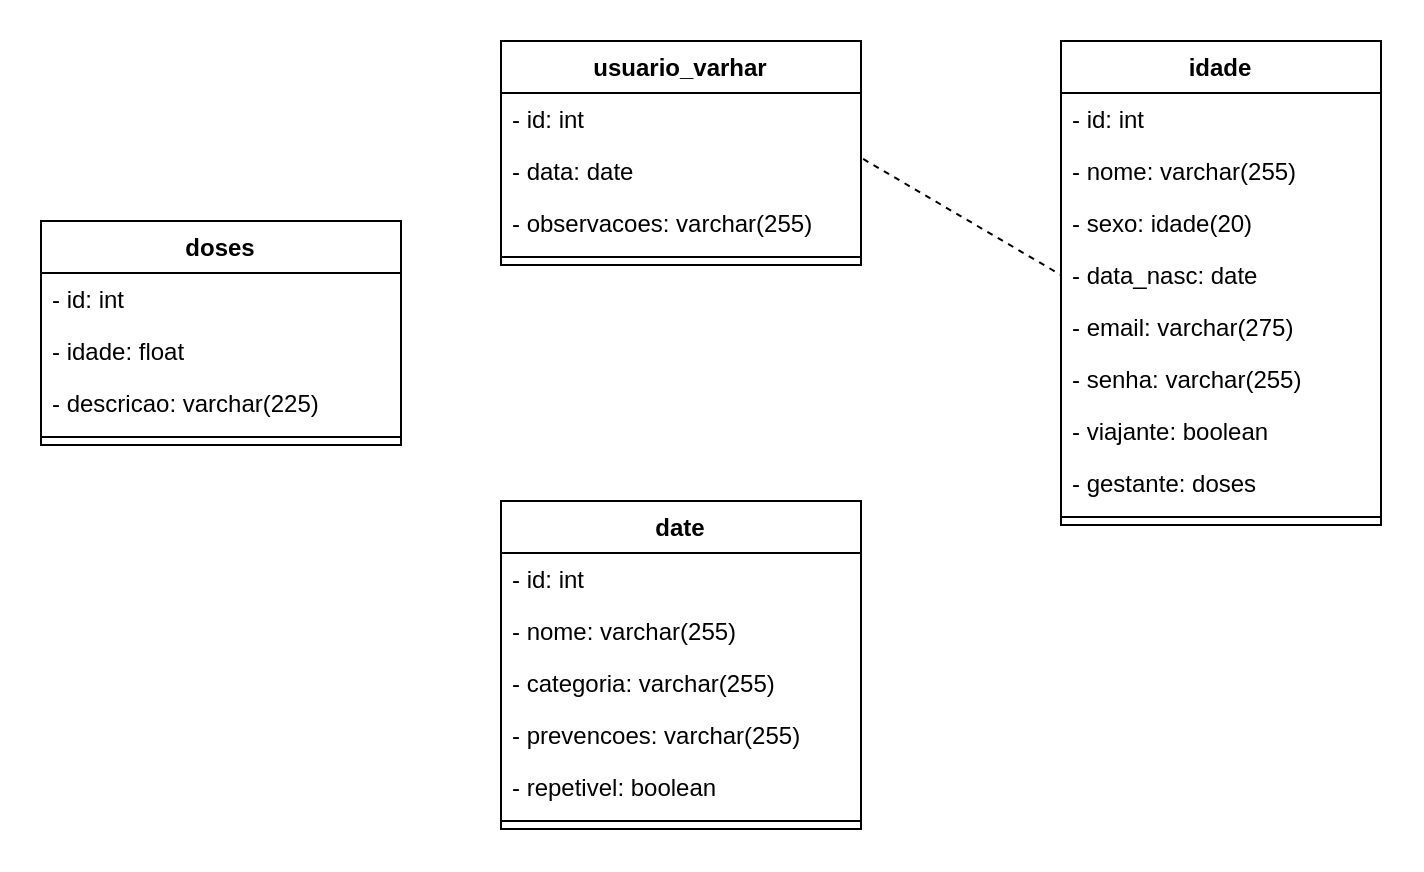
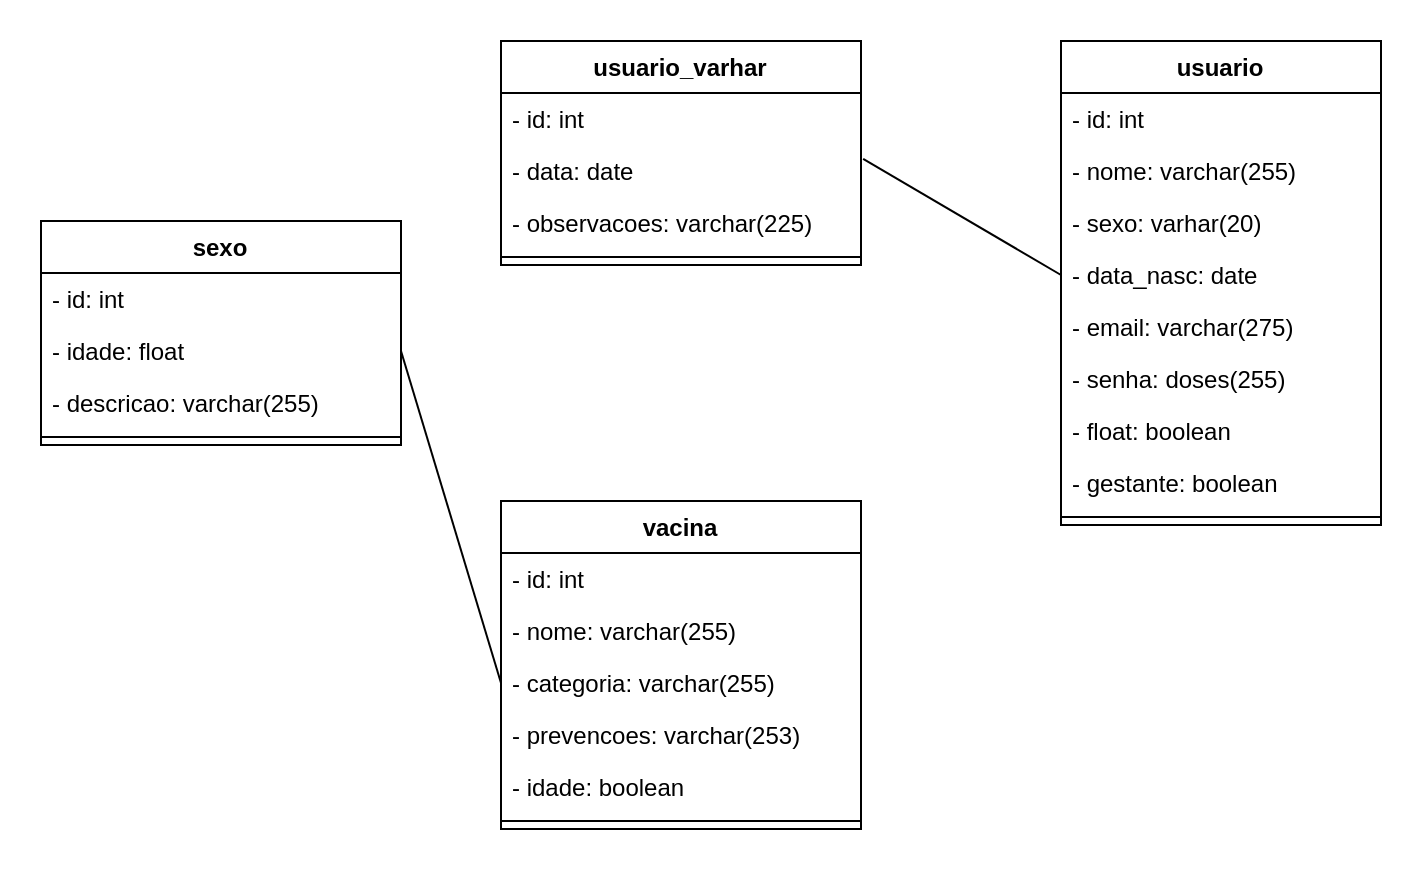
  <mxCell id="0" />
  <mxCell id="1" parent="0" />
- <mxCell id="2" value="idade" style="swimlane;fontStyle=1;align=center;verticalAlign=top;childLayout=stackLayout;horizontal=1;startSize=26;horizontalStack=0;resizeParent=1;resizeParentMax=0;resizeLast=0;collapsible=1;marginBottom=0;" parent="1" vertex="1"><mxGeometry x="530" y="20" width="160" height="242" as="geometry" /></mxCell>
+ <mxCell id="2" value="usuario" style="swimlane;fontStyle=1;align=center;verticalAlign=top;childLayout=stackLayout;horizontal=1;startSize=26;horizontalStack=0;resizeParent=1;resizeParentMax=0;resizeLast=0;collapsible=1;marginBottom=0;" parent="1" vertex="1"><mxGeometry x="530" y="20" width="160" height="242" as="geometry" /></mxCell>
  <mxCell id="3" value="- id: int" style="text;strokeColor=none;fillColor=none;align=left;verticalAlign=top;spacingLeft=4;spacingRight=4;overflow=hidden;rotatable=0;points=[[0,0.5],[1,0.5]];portConstraint=eastwest;" parent="2" vertex="1"><mxGeometry y="26" width="160" height="26" as="geometry" /></mxCell>
  <mxCell id="4" value="- nome: varchar(255)" style="text;strokeColor=none;fillColor=none;align=left;verticalAlign=top;spacingLeft=4;spacingRight=4;overflow=hidden;rotatable=0;points=[[0,0.5],[1,0.5]];portConstraint=eastwest;" parent="2" vertex="1"><mxGeometry y="52" width="160" height="26" as="geometry" /></mxCell>
- <mxCell id="5" value="- sexo: idade(20)" style="text;strokeColor=none;fillColor=none;align=left;verticalAlign=top;spacingLeft=4;spacingRight=4;overflow=hidden;rotatable=0;points=[[0,0.5],[1,0.5]];portConstraint=eastwest;" parent="2" vertex="1"><mxGeometry y="78" width="160" height="26" as="geometry" /></mxCell>
+ <mxCell id="5" value="- sexo: varhar(20)" style="text;strokeColor=none;fillColor=none;align=left;verticalAlign=top;spacingLeft=4;spacingRight=4;overflow=hidden;rotatable=0;points=[[0,0.5],[1,0.5]];portConstraint=eastwest;" parent="2" vertex="1"><mxGeometry y="78" width="160" height="26" as="geometry" /></mxCell>
  <mxCell id="6" value="- data_nasc: date" style="text;strokeColor=none;fillColor=none;align=left;verticalAlign=top;spacingLeft=4;spacingRight=4;overflow=hidden;rotatable=0;points=[[0,0.5],[1,0.5]];portConstraint=eastwest;" parent="2" vertex="1"><mxGeometry y="104" width="160" height="26" as="geometry" /></mxCell>
  <mxCell id="7" value="- email: varchar(275)" style="text;strokeColor=none;fillColor=none;align=left;verticalAlign=top;spacingLeft=4;spacingRight=4;overflow=hidden;rotatable=0;points=[[0,0.5],[1,0.5]];portConstraint=eastwest;" parent="2" vertex="1"><mxGeometry y="130" width="160" height="26" as="geometry" /></mxCell>
- <mxCell id="8" value="- senha: varchar(255)" style="text;strokeColor=none;fillColor=none;align=left;verticalAlign=top;spacingLeft=4;spacingRight=4;overflow=hidden;rotatable=0;points=[[0,0.5],[1,0.5]];portConstraint=eastwest;" vertex="1" parent="2"><mxGeometry y="156" width="160" height="26" as="geometry" /></mxCell>
- <mxCell id="9" value="- viajante: boolean" style="text;strokeColor=none;fillColor=none;align=left;verticalAlign=top;spacingLeft=4;spacingRight=4;overflow=hidden;rotatable=0;points=[[0,0.5],[1,0.5]];portConstraint=eastwest;" parent="2" vertex="1"><mxGeometry y="182" width="160" height="26" as="geometry" /></mxCell>
- <mxCell id="10" value="- gestante: doses" style="text;strokeColor=none;fillColor=none;align=left;verticalAlign=top;spacingLeft=4;spacingRight=4;overflow=hidden;rotatable=0;points=[[0,0.5],[1,0.5]];portConstraint=eastwest;" vertex="1" parent="2"><mxGeometry y="208" width="160" height="26" as="geometry" /></mxCell>
+ <mxCell id="8" value="- senha: doses(255)" style="text;strokeColor=none;fillColor=none;align=left;verticalAlign=top;spacingLeft=4;spacingRight=4;overflow=hidden;rotatable=0;points=[[0,0.5],[1,0.5]];portConstraint=eastwest;" vertex="1" parent="2"><mxGeometry y="156" width="160" height="26" as="geometry" /></mxCell>
+ <mxCell id="9" value="- float: boolean" style="text;strokeColor=none;fillColor=none;align=left;verticalAlign=top;spacingLeft=4;spacingRight=4;overflow=hidden;rotatable=0;points=[[0,0.5],[1,0.5]];portConstraint=eastwest;" parent="2" vertex="1"><mxGeometry y="182" width="160" height="26" as="geometry" /></mxCell>
+ <mxCell id="10" value="- gestante: boolean" style="text;strokeColor=none;fillColor=none;align=left;verticalAlign=top;spacingLeft=4;spacingRight=4;overflow=hidden;rotatable=0;points=[[0,0.5],[1,0.5]];portConstraint=eastwest;" vertex="1" parent="2"><mxGeometry y="208" width="160" height="26" as="geometry" /></mxCell>
  <mxCell id="11" value="" style="line;strokeWidth=1;fillColor=none;align=left;verticalAlign=middle;spacingTop=-1;spacingLeft=3;spacingRight=3;rotatable=0;labelPosition=right;points=[];portConstraint=eastwest;" parent="2" vertex="1"><mxGeometry y="234" width="160" height="8" as="geometry" /></mxCell>
- <mxCell id="12" value="doses" style="swimlane;fontStyle=1;align=center;verticalAlign=top;childLayout=stackLayout;horizontal=1;startSize=26;horizontalStack=0;resizeParent=1;resizeParentMax=0;resizeLast=0;collapsible=1;marginBottom=0;" parent="1" vertex="1"><mxGeometry x="20" y="110" width="180" height="112" as="geometry" /></mxCell>
+ <mxCell id="12" value="sexo" style="swimlane;fontStyle=1;align=center;verticalAlign=top;childLayout=stackLayout;horizontal=1;startSize=26;horizontalStack=0;resizeParent=1;resizeParentMax=0;resizeLast=0;collapsible=1;marginBottom=0;" parent="1" vertex="1"><mxGeometry x="20" y="110" width="180" height="112" as="geometry" /></mxCell>
  <mxCell id="13" value="- id: int" style="text;strokeColor=none;fillColor=none;align=left;verticalAlign=top;spacingLeft=4;spacingRight=4;overflow=hidden;rotatable=0;points=[[0,0.5],[1,0.5]];portConstraint=eastwest;" parent="12" vertex="1"><mxGeometry y="26" width="180" height="26" as="geometry" /></mxCell>
  <mxCell id="14" value="- idade: float" style="text;strokeColor=none;fillColor=none;align=left;verticalAlign=top;spacingLeft=4;spacingRight=4;overflow=hidden;rotatable=0;points=[[0,0.5],[1,0.5]];portConstraint=eastwest;" parent="12" vertex="1"><mxGeometry y="52" width="180" height="26" as="geometry" /></mxCell>
- <mxCell id="15" value="- descricao: varchar(225)" style="text;strokeColor=none;fillColor=none;align=left;verticalAlign=top;spacingLeft=4;spacingRight=4;overflow=hidden;rotatable=0;points=[[0,0.5],[1,0.5]];portConstraint=eastwest;" parent="12" vertex="1"><mxGeometry y="78" width="180" height="26" as="geometry" /></mxCell>
+ <mxCell id="15" value="- descricao: varchar(255)" style="text;strokeColor=none;fillColor=none;align=left;verticalAlign=top;spacingLeft=4;spacingRight=4;overflow=hidden;rotatable=0;points=[[0,0.5],[1,0.5]];portConstraint=eastwest;" parent="12" vertex="1"><mxGeometry y="78" width="180" height="26" as="geometry" /></mxCell>
  <mxCell id="16" value="" style="line;strokeWidth=1;fillColor=none;align=left;verticalAlign=middle;spacingTop=-1;spacingLeft=3;spacingRight=3;rotatable=0;labelPosition=right;points=[];portConstraint=eastwest;" parent="12" vertex="1"><mxGeometry y="104" width="180" height="8" as="geometry" /></mxCell>
- <mxCell id="17" value="date" style="swimlane;fontStyle=1;align=center;verticalAlign=top;childLayout=stackLayout;horizontal=1;startSize=26;horizontalStack=0;resizeParent=1;resizeParentMax=0;resizeLast=0;collapsible=1;marginBottom=0;" vertex="1" parent="1"><mxGeometry x="250" y="250" width="180" height="164" as="geometry" /></mxCell>
+ <mxCell id="17" value="vacina" style="swimlane;fontStyle=1;align=center;verticalAlign=top;childLayout=stackLayout;horizontal=1;startSize=26;horizontalStack=0;resizeParent=1;resizeParentMax=0;resizeLast=0;collapsible=1;marginBottom=0;" vertex="1" parent="1"><mxGeometry x="250" y="250" width="180" height="164" as="geometry" /></mxCell>
  <mxCell id="18" value="- id: int" style="text;strokeColor=none;fillColor=none;align=left;verticalAlign=top;spacingLeft=4;spacingRight=4;overflow=hidden;rotatable=0;points=[[0,0.5],[1,0.5]];portConstraint=eastwest;" vertex="1" parent="17"><mxGeometry y="26" width="180" height="26" as="geometry" /></mxCell>
  <mxCell id="19" value="- nome: varchar(255)" style="text;strokeColor=none;fillColor=none;align=left;verticalAlign=top;spacingLeft=4;spacingRight=4;overflow=hidden;rotatable=0;points=[[0,0.5],[1,0.5]];portConstraint=eastwest;" vertex="1" parent="17"><mxGeometry y="52" width="180" height="26" as="geometry" /></mxCell>
  <mxCell id="20" value="- categoria: varchar(255)" style="text;strokeColor=none;fillColor=none;align=left;verticalAlign=top;spacingLeft=4;spacingRight=4;overflow=hidden;rotatable=0;points=[[0,0.5],[1,0.5]];portConstraint=eastwest;" vertex="1" parent="17"><mxGeometry y="78" width="180" height="26" as="geometry" /></mxCell>
- <mxCell id="21" value="- prevencoes: varchar(255)" style="text;strokeColor=none;fillColor=none;align=left;verticalAlign=top;spacingLeft=4;spacingRight=4;overflow=hidden;rotatable=0;points=[[0,0.5],[1,0.5]];portConstraint=eastwest;" vertex="1" parent="17"><mxGeometry y="104" width="180" height="26" as="geometry" /></mxCell>
- <mxCell id="22" value="- repetivel: boolean" style="text;strokeColor=none;fillColor=none;align=left;verticalAlign=top;spacingLeft=4;spacingRight=4;overflow=hidden;rotatable=0;points=[[0,0.5],[1,0.5]];portConstraint=eastwest;" vertex="1" parent="17"><mxGeometry y="130" width="180" height="26" as="geometry" /></mxCell>
+ <mxCell id="21" value="- prevencoes: varchar(253)" style="text;strokeColor=none;fillColor=none;align=left;verticalAlign=top;spacingLeft=4;spacingRight=4;overflow=hidden;rotatable=0;points=[[0,0.5],[1,0.5]];portConstraint=eastwest;" vertex="1" parent="17"><mxGeometry y="104" width="180" height="26" as="geometry" /></mxCell>
+ <mxCell id="22" value="- idade: boolean" style="text;strokeColor=none;fillColor=none;align=left;verticalAlign=top;spacingLeft=4;spacingRight=4;overflow=hidden;rotatable=0;points=[[0,0.5],[1,0.5]];portConstraint=eastwest;" vertex="1" parent="17"><mxGeometry y="130" width="180" height="26" as="geometry" /></mxCell>
  <mxCell id="23" value="" style="line;strokeWidth=1;fillColor=none;align=left;verticalAlign=middle;spacingTop=-1;spacingLeft=3;spacingRight=3;rotatable=0;labelPosition=right;points=[];portConstraint=eastwest;" vertex="1" parent="17"><mxGeometry y="156" width="180" height="8" as="geometry" /></mxCell>
  <mxCell id="24" value="usuario_varhar" style="swimlane;fontStyle=1;align=center;verticalAlign=top;childLayout=stackLayout;horizontal=1;startSize=26;horizontalStack=0;resizeParent=1;resizeParentMax=0;resizeLast=0;collapsible=1;marginBottom=0;" vertex="1" parent="1"><mxGeometry x="250" y="20" width="180" height="112" as="geometry" /></mxCell>
  <mxCell id="25" value="- id: int" style="text;strokeColor=none;fillColor=none;align=left;verticalAlign=top;spacingLeft=4;spacingRight=4;overflow=hidden;rotatable=0;points=[[0,0.5],[1,0.5]];portConstraint=eastwest;" vertex="1" parent="24"><mxGeometry y="26" width="180" height="26" as="geometry" /></mxCell>
  <mxCell id="26" value="- data: date" style="text;strokeColor=none;fillColor=none;align=left;verticalAlign=top;spacingLeft=4;spacingRight=4;overflow=hidden;rotatable=0;points=[[0,0.5],[1,0.5]];portConstraint=eastwest;" vertex="1" parent="24"><mxGeometry y="52" width="180" height="26" as="geometry" /></mxCell>
- <mxCell id="27" value="- observacoes: varchar(255)" style="text;strokeColor=none;fillColor=none;align=left;verticalAlign=top;spacingLeft=4;spacingRight=4;overflow=hidden;rotatable=0;points=[[0,0.5],[1,0.5]];portConstraint=eastwest;" vertex="1" parent="24"><mxGeometry y="78" width="180" height="26" as="geometry" /></mxCell>
+ <mxCell id="27" value="- observacoes: varchar(225)" style="text;strokeColor=none;fillColor=none;align=left;verticalAlign=top;spacingLeft=4;spacingRight=4;overflow=hidden;rotatable=0;points=[[0,0.5],[1,0.5]];portConstraint=eastwest;" vertex="1" parent="24"><mxGeometry y="78" width="180" height="26" as="geometry" /></mxCell>
  <mxCell id="28" value="" style="line;strokeWidth=1;fillColor=none;align=left;verticalAlign=middle;spacingTop=-1;spacingLeft=3;spacingRight=3;rotatable=0;labelPosition=right;points=[];portConstraint=eastwest;" vertex="1" parent="24"><mxGeometry y="104" width="180" height="8" as="geometry" /></mxCell>
- <mxCell id="29" value="" style="endArrow=none;html=1;entryX=0;entryY=0.5;entryDx=0;entryDy=0;exitX=1.006;exitY=0.269;exitDx=0;exitDy=0;exitPerimeter=0;dashed=1;" edge="1" parent="1" source="26" target="6"><mxGeometry width="50" height="50" relative="1" as="geometry"><mxPoint x="430" y="220" as="sourcePoint" /><mxPoint x="480" y="170" as="targetPoint" /></mxGeometry></mxCell>
+ <mxCell id="29" value="" style="endArrow=none;html=1;entryX=0;entryY=0.5;entryDx=0;entryDy=0;exitX=1.006;exitY=0.269;exitDx=0;exitDy=0;exitPerimeter=0;" edge="1" parent="1" source="26" target="6"><mxGeometry width="50" height="50" relative="1" as="geometry"><mxPoint x="430" y="220" as="sourcePoint" /><mxPoint x="480" y="170" as="targetPoint" /></mxGeometry></mxCell>
+ <mxCell id="30" value="" style="endArrow=none;html=1;entryX=1;entryY=0.5;entryDx=0;entryDy=0;exitX=0;exitY=0.5;exitDx=0;exitDy=0;" edge="1" parent="1" source="20" target="14"><mxGeometry width="50" height="50" relative="1" as="geometry"><mxPoint x="430" y="220" as="sourcePoint" /><mxPoint x="480" y="170" as="targetPoint" /></mxGeometry></mxCell>
